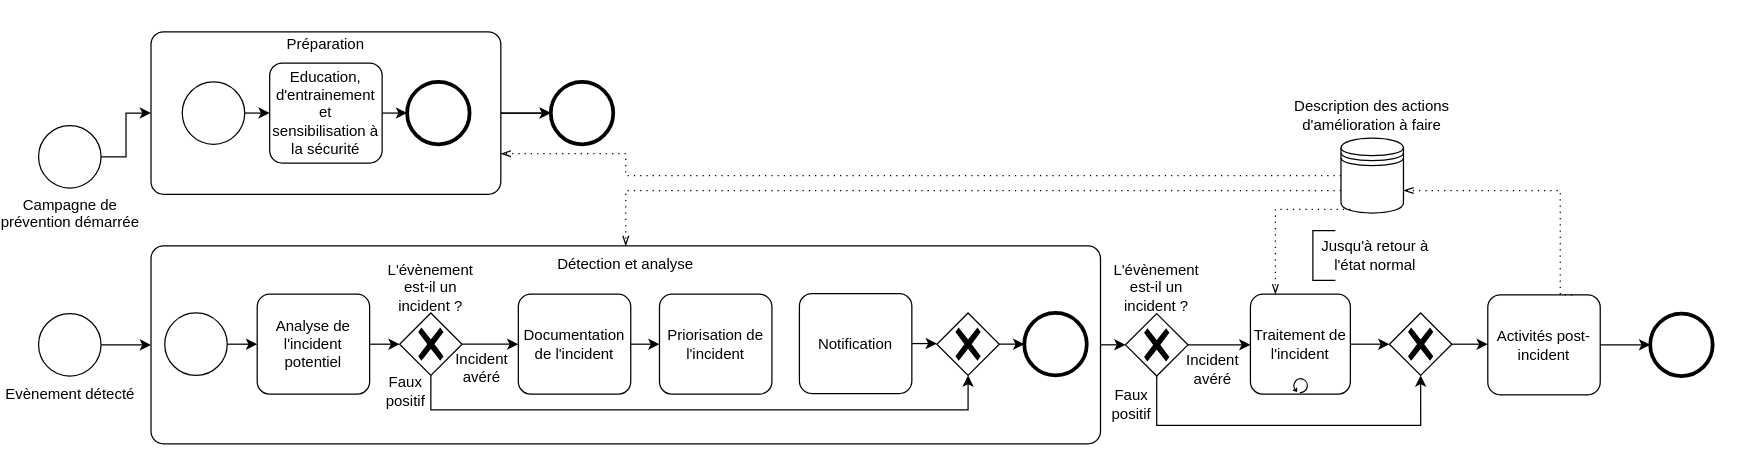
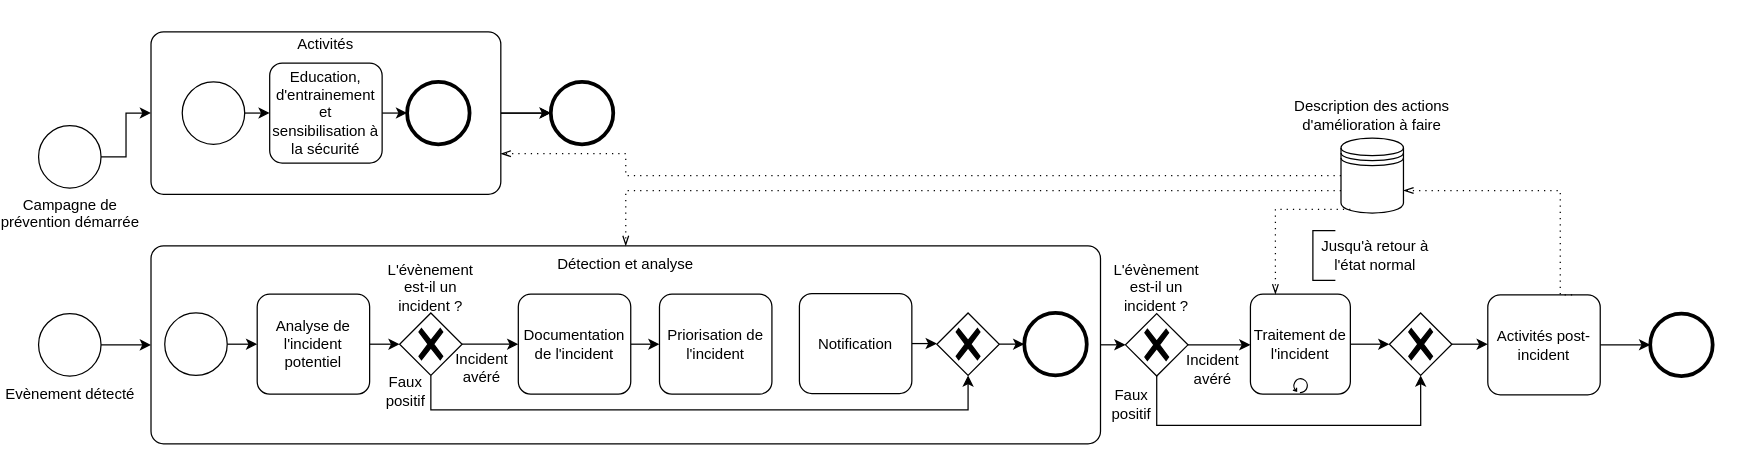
  <mxCell id="0" />
  <mxCell id="1" parent="0" />
  <mxCell id="2" style="edgeStyle=orthogonalEdgeStyle;rounded=0;orthogonalLoop=1;jettySize=auto;html=1;exitX=1;exitY=0.5;exitDx=0;exitDy=0;exitPerimeter=0;entryX=0;entryY=0.5;entryDx=0;entryDy=0;entryPerimeter=0;" parent="1" source="3" target="37" edge="1"><mxGeometry relative="1" as="geometry" /></mxCell>
  <mxCell id="3" value="" style="points=[[0.25,0,0],[0.5,0,0],[0.75,0,0],[1,0.25,0],[1,0.5,0],[1,0.75,0],[0.75,1,0],[0.5,1,0],[0.25,1,0],[0,0.75,0],[0,0.5,0],[0,0.25,0]];shape=mxgraph.bpmn.task;whiteSpace=wrap;rectStyle=rounded;size=10;html=1;container=0;expand=0;collapsible=0;taskMarker=abstract;" parent="1" vertex="1"><mxGeometry x="110" y="196.31" width="760" height="158.38" as="geometry" /></mxCell>
  <mxCell id="4" style="edgeStyle=orthogonalEdgeStyle;rounded=0;orthogonalLoop=1;jettySize=auto;html=1;exitX=1;exitY=0.5;exitDx=0;exitDy=0;exitPerimeter=0;entryX=0;entryY=0.75;entryDx=0;entryDy=0;entryPerimeter=0;" parent="1" source="5" edge="1"><mxGeometry relative="1" as="geometry"><mxPoint x="110" y="275.595" as="targetPoint" /></mxGeometry></mxCell>
  <mxCell id="5" value="Evènement détecté" style="points=[[0.145,0.145,0],[0.5,0,0],[0.855,0.145,0],[1,0.5,0],[0.855,0.855,0],[0.5,1,0],[0.145,0.855,0],[0,0.5,0]];shape=mxgraph.bpmn.event;html=1;verticalLabelPosition=bottom;labelBackgroundColor=#ffffff;verticalAlign=top;align=center;perimeter=ellipsePerimeter;outlineConnect=0;aspect=fixed;outline=standard;symbol=general;" parent="1" vertex="1"><mxGeometry x="20" y="250.5" width="50" height="50" as="geometry" /></mxCell>
  <mxCell id="6" style="edgeStyle=orthogonalEdgeStyle;rounded=0;orthogonalLoop=1;jettySize=auto;html=1;exitX=1;exitY=0.5;exitDx=0;exitDy=0;exitPerimeter=0;entryX=0;entryY=0.5;entryDx=0;entryDy=0;entryPerimeter=0;" parent="1" source="7" target="10" edge="1"><mxGeometry relative="1" as="geometry" /></mxCell>
  <mxCell id="7" value="Campagne de&lt;br&gt;prévention démarrée" style="points=[[0.145,0.145,0],[0.5,0,0],[0.855,0.145,0],[1,0.5,0],[0.855,0.855,0],[0.5,1,0],[0.145,0.855,0],[0,0.5,0]];shape=mxgraph.bpmn.event;html=1;verticalLabelPosition=bottom;labelBackgroundColor=#ffffff;verticalAlign=top;align=center;perimeter=ellipsePerimeter;outlineConnect=0;aspect=fixed;outline=standard;symbol=general;" parent="1" vertex="1"><mxGeometry x="20" y="100" width="50" height="50" as="geometry" /></mxCell>
  <mxCell id="8" style="edgeStyle=orthogonalEdgeStyle;rounded=0;orthogonalLoop=1;jettySize=auto;html=1;exitX=1;exitY=0.5;exitDx=0;exitDy=0;exitPerimeter=0;entryX=0;entryY=0.5;entryDx=0;entryDy=0;entryPerimeter=0;" parent="1" source="10" target="16" edge="1"><mxGeometry relative="1" as="geometry" /></mxCell>
  <mxCell id="9" value="" style="edgeStyle=orthogonalEdgeStyle;rounded=0;orthogonalLoop=1;jettySize=auto;html=1;" parent="1" source="10" target="16" edge="1"><mxGeometry relative="1" as="geometry" /></mxCell>
  <mxCell id="10" value="" style="points=[[0.25,0,0],[0.5,0,0],[0.75,0,0],[1,0.25,0],[1,0.5,0],[1,0.75,0],[0.75,1,0],[0.5,1,0],[0.25,1,0],[0,0.75,0],[0,0.5,0],[0,0.25,0]];shape=mxgraph.bpmn.task;whiteSpace=wrap;rectStyle=rounded;size=10;html=1;container=0;expand=0;collapsible=0;taskMarker=abstract;" parent="1" vertex="1"><mxGeometry x="110" y="25" width="280" height="130" as="geometry" /></mxCell>
  <mxCell id="11" style="edgeStyle=orthogonalEdgeStyle;rounded=0;orthogonalLoop=1;jettySize=auto;html=1;exitX=1;exitY=0.5;exitDx=0;exitDy=0;exitPerimeter=0;entryX=0;entryY=0.5;entryDx=0;entryDy=0;entryPerimeter=0;" parent="1" source="12" target="14" edge="1"><mxGeometry relative="1" as="geometry" /></mxCell>
  <mxCell id="12" value="" style="points=[[0.145,0.145,0],[0.5,0,0],[0.855,0.145,0],[1,0.5,0],[0.855,0.855,0],[0.5,1,0],[0.145,0.855,0],[0,0.5,0]];shape=mxgraph.bpmn.event;html=1;verticalLabelPosition=bottom;labelBackgroundColor=#ffffff;verticalAlign=top;align=center;perimeter=ellipsePerimeter;outlineConnect=0;aspect=fixed;outline=standard;symbol=general;" parent="1" vertex="1"><mxGeometry x="135" y="65" width="50" height="50" as="geometry" /></mxCell>
  <mxCell id="13" style="edgeStyle=orthogonalEdgeStyle;rounded=0;orthogonalLoop=1;jettySize=auto;html=1;exitX=1;exitY=0.5;exitDx=0;exitDy=0;exitPerimeter=0;entryX=0;entryY=0.5;entryDx=0;entryDy=0;entryPerimeter=0;" parent="1" source="14" target="15" edge="1"><mxGeometry relative="1" as="geometry" /></mxCell>
  <mxCell id="14" value="Education, d'entrainement et sensibilisation à la sécurité" style="points=[[0.25,0,0],[0.5,0,0],[0.75,0,0],[1,0.25,0],[1,0.5,0],[1,0.75,0],[0.75,1,0],[0.5,1,0],[0.25,1,0],[0,0.75,0],[0,0.5,0],[0,0.25,0]];shape=mxgraph.bpmn.task;whiteSpace=wrap;rectStyle=rounded;size=10;html=1;container=1;expand=0;collapsible=0;taskMarker=abstract;" parent="1" vertex="1"><mxGeometry x="205" y="50" width="90" height="80" as="geometry" /></mxCell>
  <mxCell id="15" value="" style="points=[[0.145,0.145,0],[0.5,0,0],[0.855,0.145,0],[1,0.5,0],[0.855,0.855,0],[0.5,1,0],[0.145,0.855,0],[0,0.5,0]];shape=mxgraph.bpmn.event;html=1;verticalLabelPosition=bottom;labelBackgroundColor=#ffffff;verticalAlign=top;align=center;perimeter=ellipsePerimeter;outlineConnect=0;aspect=fixed;outline=end;symbol=terminate2;" parent="1" vertex="1"><mxGeometry x="315" y="65" width="50" height="50" as="geometry" /></mxCell>
  <mxCell id="16" value="" style="points=[[0.145,0.145,0],[0.5,0,0],[0.855,0.145,0],[1,0.5,0],[0.855,0.855,0],[0.5,1,0],[0.145,0.855,0],[0,0.5,0]];shape=mxgraph.bpmn.event;html=1;verticalLabelPosition=bottom;labelBackgroundColor=#ffffff;verticalAlign=top;align=center;perimeter=ellipsePerimeter;outlineConnect=0;aspect=fixed;outline=end;symbol=terminate2;" parent="1" vertex="1"><mxGeometry x="430" y="65" width="50" height="50" as="geometry" /></mxCell>
- <mxCell id="17" value="Préparation" style="text;html=1;strokeColor=none;fillColor=none;align=center;verticalAlign=middle;whiteSpace=wrap;rounded=0;" parent="1" vertex="1"><mxGeometry x="220" y="20" width="60" height="30" as="geometry" /></mxCell>
+ <mxCell id="17" value="Activités" style="text;html=1;strokeColor=none;fillColor=none;align=center;verticalAlign=middle;whiteSpace=wrap;rounded=0;" parent="1" vertex="1"><mxGeometry x="220" y="20" width="60" height="30" as="geometry" /></mxCell>
  <mxCell id="18" style="edgeStyle=orthogonalEdgeStyle;rounded=0;orthogonalLoop=1;jettySize=auto;html=1;exitX=1;exitY=0.5;exitDx=0;exitDy=0;exitPerimeter=0;entryX=0;entryY=0.5;entryDx=0;entryDy=0;entryPerimeter=0;" parent="1" source="19" target="30" edge="1"><mxGeometry relative="1" as="geometry" /></mxCell>
  <mxCell id="19" value="Analyse de l'incident potentiel" style="points=[[0.25,0,0],[0.5,0,0],[0.75,0,0],[1,0.25,0],[1,0.5,0],[1,0.75,0],[0.75,1,0],[0.5,1,0],[0.25,1,0],[0,0.75,0],[0,0.5,0],[0,0.25,0]];shape=mxgraph.bpmn.task;whiteSpace=wrap;rectStyle=rounded;size=10;html=1;container=1;expand=0;collapsible=0;taskMarker=abstract;" parent="1" vertex="1"><mxGeometry x="195" y="235" width="90" height="80" as="geometry" /></mxCell>
  <mxCell id="20" style="edgeStyle=orthogonalEdgeStyle;rounded=0;orthogonalLoop=1;jettySize=auto;html=1;exitX=1;exitY=0.5;exitDx=0;exitDy=0;exitPerimeter=0;entryX=0;entryY=0.5;entryDx=0;entryDy=0;entryPerimeter=0;" parent="1" source="21" target="22" edge="1"><mxGeometry relative="1" as="geometry" /></mxCell>
  <mxCell id="21" value="Documentation de l'incident" style="points=[[0.25,0,0],[0.5,0,0],[0.75,0,0],[1,0.25,0],[1,0.5,0],[1,0.75,0],[0.75,1,0],[0.5,1,0],[0.25,1,0],[0,0.75,0],[0,0.5,0],[0,0.25,0]];shape=mxgraph.bpmn.task;whiteSpace=wrap;rectStyle=rounded;size=10;html=1;container=1;expand=0;collapsible=0;taskMarker=abstract;" parent="1" vertex="1"><mxGeometry x="404" y="235" width="90" height="80" as="geometry" /></mxCell>
  <mxCell id="22" value="Priorisation de l'incident" style="points=[[0.25,0,0],[0.5,0,0],[0.75,0,0],[1,0.25,0],[1,0.5,0],[1,0.75,0],[0.75,1,0],[0.5,1,0],[0.25,1,0],[0,0.75,0],[0,0.5,0],[0,0.25,0]];shape=mxgraph.bpmn.task;whiteSpace=wrap;rectStyle=rounded;size=10;html=1;container=1;expand=0;collapsible=0;taskMarker=abstract;" parent="1" vertex="1"><mxGeometry x="517" y="235" width="90" height="80" as="geometry" /></mxCell>
  <mxCell id="23" style="edgeStyle=orthogonalEdgeStyle;rounded=0;orthogonalLoop=1;jettySize=auto;html=1;exitX=1;exitY=0.5;exitDx=0;exitDy=0;exitPerimeter=0;entryX=0;entryY=0.5;entryDx=0;entryDy=0;entryPerimeter=0;" parent="1" source="24" target="32" edge="1"><mxGeometry relative="1" as="geometry" /></mxCell>
  <mxCell id="24" value="Notification" style="points=[[0.25,0,0],[0.5,0,0],[0.75,0,0],[1,0.25,0],[1,0.5,0],[1,0.75,0],[0.75,1,0],[0.5,1,0],[0.25,1,0],[0,0.75,0],[0,0.5,0],[0,0.25,0]];shape=mxgraph.bpmn.task;whiteSpace=wrap;rectStyle=rounded;size=10;html=1;container=1;expand=0;collapsible=0;taskMarker=abstract;" parent="1" vertex="1"><mxGeometry x="629" y="234.5" width="90" height="80" as="geometry" /></mxCell>
  <mxCell id="25" style="edgeStyle=orthogonalEdgeStyle;rounded=0;orthogonalLoop=1;jettySize=auto;html=1;exitX=1;exitY=0.5;exitDx=0;exitDy=0;exitPerimeter=0;entryX=0;entryY=0.5;entryDx=0;entryDy=0;entryPerimeter=0;" parent="1" source="26" target="19" edge="1"><mxGeometry relative="1" as="geometry" /></mxCell>
  <mxCell id="26" value="" style="points=[[0.145,0.145,0],[0.5,0,0],[0.855,0.145,0],[1,0.5,0],[0.855,0.855,0],[0.5,1,0],[0.145,0.855,0],[0,0.5,0]];shape=mxgraph.bpmn.event;html=1;verticalLabelPosition=bottom;labelBackgroundColor=#ffffff;verticalAlign=top;align=center;perimeter=ellipsePerimeter;outlineConnect=0;aspect=fixed;outline=standard;symbol=general;" parent="1" vertex="1"><mxGeometry x="121" y="250" width="50" height="50" as="geometry" /></mxCell>
  <mxCell id="27" value="" style="points=[[0.145,0.145,0],[0.5,0,0],[0.855,0.145,0],[1,0.5,0],[0.855,0.855,0],[0.5,1,0],[0.145,0.855,0],[0,0.5,0]];shape=mxgraph.bpmn.event;html=1;verticalLabelPosition=bottom;labelBackgroundColor=#ffffff;verticalAlign=top;align=center;perimeter=ellipsePerimeter;outlineConnect=0;aspect=fixed;outline=end;symbol=terminate2;" parent="1" vertex="1"><mxGeometry x="809" y="250" width="50" height="50" as="geometry" /></mxCell>
  <mxCell id="28" style="edgeStyle=orthogonalEdgeStyle;rounded=0;orthogonalLoop=1;jettySize=auto;html=1;exitX=1;exitY=0.5;exitDx=0;exitDy=0;exitPerimeter=0;entryX=0;entryY=0.5;entryDx=0;entryDy=0;entryPerimeter=0;" parent="1" source="30" target="21" edge="1"><mxGeometry relative="1" as="geometry" /></mxCell>
  <mxCell id="29" style="edgeStyle=orthogonalEdgeStyle;rounded=0;orthogonalLoop=1;jettySize=auto;html=1;exitX=0.5;exitY=1;exitDx=0;exitDy=0;exitPerimeter=0;entryX=0.5;entryY=1;entryDx=0;entryDy=0;entryPerimeter=0;" parent="1" source="30" target="32" edge="1"><mxGeometry relative="1" as="geometry"><Array as="points"><mxPoint x="334" y="327.5" /><mxPoint x="764" y="327.5" /></Array></mxGeometry></mxCell>
  <mxCell id="30" value="" style="points=[[0.25,0.25,0],[0.5,0,0],[0.75,0.25,0],[1,0.5,0],[0.75,0.75,0],[0.5,1,0],[0.25,0.75,0],[0,0.5,0]];shape=mxgraph.bpmn.gateway2;html=1;verticalLabelPosition=bottom;labelBackgroundColor=#ffffff;verticalAlign=top;align=center;perimeter=rhombusPerimeter;outlineConnect=0;outline=none;symbol=none;gwType=exclusive;" parent="1" vertex="1"><mxGeometry x="309" y="250" width="50" height="50" as="geometry" /></mxCell>
  <mxCell id="31" style="edgeStyle=orthogonalEdgeStyle;rounded=0;orthogonalLoop=1;jettySize=auto;html=1;exitX=1;exitY=0.5;exitDx=0;exitDy=0;exitPerimeter=0;" parent="1" source="32" target="27" edge="1"><mxGeometry relative="1" as="geometry" /></mxCell>
  <mxCell id="32" value="" style="points=[[0.25,0.25,0],[0.5,0,0],[0.75,0.25,0],[1,0.5,0],[0.75,0.75,0],[0.5,1,0],[0.25,0.75,0],[0,0.5,0]];shape=mxgraph.bpmn.gateway2;html=1;verticalLabelPosition=bottom;labelBackgroundColor=#ffffff;verticalAlign=top;align=center;perimeter=rhombusPerimeter;outlineConnect=0;outline=none;symbol=none;gwType=exclusive;" parent="1" vertex="1"><mxGeometry x="739" y="250" width="50" height="50" as="geometry" /></mxCell>
  <mxCell id="33" value="Incident avéré" style="text;html=1;strokeColor=none;fillColor=none;align=center;verticalAlign=middle;whiteSpace=wrap;rounded=0;" parent="1" vertex="1"><mxGeometry x="345" y="278.5" width="60" height="30" as="geometry" /></mxCell>
  <mxCell id="34" value="Faux positif" style="text;html=1;strokeColor=none;fillColor=none;align=center;verticalAlign=middle;whiteSpace=wrap;rounded=0;" parent="1" vertex="1"><mxGeometry x="284" y="298" width="60" height="30" as="geometry" /></mxCell>
  <mxCell id="35" style="edgeStyle=orthogonalEdgeStyle;rounded=0;orthogonalLoop=1;jettySize=auto;html=1;exitX=0.5;exitY=1;exitDx=0;exitDy=0;exitPerimeter=0;entryX=0.5;entryY=1;entryDx=0;entryDy=0;entryPerimeter=0;" parent="1" source="37" target="46" edge="1"><mxGeometry relative="1" as="geometry"><Array as="points"><mxPoint x="915" y="340" /><mxPoint x="1126" y="340" /></Array></mxGeometry></mxCell>
  <mxCell id="36" style="edgeStyle=orthogonalEdgeStyle;rounded=0;orthogonalLoop=1;jettySize=auto;html=1;exitX=1;exitY=0.5;exitDx=0;exitDy=0;exitPerimeter=0;entryX=0;entryY=0.5;entryDx=0;entryDy=0;entryPerimeter=0;" parent="1" source="37" edge="1"><mxGeometry relative="1" as="geometry"><mxPoint x="990" y="275.5" as="targetPoint" /></mxGeometry></mxCell>
  <mxCell id="37" value="" style="points=[[0.25,0.25,0],[0.5,0,0],[0.75,0.25,0],[1,0.5,0],[0.75,0.75,0],[0.5,1,0],[0.25,0.75,0],[0,0.5,0]];shape=mxgraph.bpmn.gateway2;html=1;verticalLabelPosition=bottom;labelBackgroundColor=#ffffff;verticalAlign=top;align=center;perimeter=rhombusPerimeter;outlineConnect=0;outline=none;symbol=none;gwType=exclusive;" parent="1" vertex="1"><mxGeometry x="890" y="250.5" width="50" height="50" as="geometry" /></mxCell>
  <mxCell id="38" value="Détection et analyse" style="text;html=1;strokeColor=none;fillColor=none;align=center;verticalAlign=middle;whiteSpace=wrap;rounded=0;" parent="1" vertex="1"><mxGeometry x="430" y="196" width="120" height="29.15" as="geometry" /></mxCell>
  <mxCell id="39" value="Faux positif" style="text;html=1;strokeColor=none;fillColor=none;align=center;verticalAlign=middle;whiteSpace=wrap;rounded=0;" parent="1" vertex="1"><mxGeometry x="865" y="307.5" width="60" height="30" as="geometry" /></mxCell>
  <mxCell id="40" value="Incident avéré" style="text;html=1;strokeColor=none;fillColor=none;align=center;verticalAlign=middle;whiteSpace=wrap;rounded=0;" parent="1" vertex="1"><mxGeometry x="930" y="279.5" width="60" height="30" as="geometry" /></mxCell>
  <mxCell id="41" style="edgeStyle=orthogonalEdgeStyle;rounded=0;orthogonalLoop=1;jettySize=auto;html=1;exitX=1;exitY=0.5;exitDx=0;exitDy=0;exitPerimeter=0;entryX=0;entryY=0.5;entryDx=0;entryDy=0;entryPerimeter=0;" parent="1" source="42" target="46" edge="1"><mxGeometry relative="1" as="geometry" /></mxCell>
  <mxCell id="42" value="Traitement de l'incident" style="points=[[0.25,0,0],[0.5,0,0],[0.75,0,0],[1,0.25,0],[1,0.5,0],[1,0.75,0],[0.75,1,0],[0.5,1,0],[0.25,1,0],[0,0.75,0],[0,0.5,0],[0,0.25,0]];shape=mxgraph.bpmn.task;whiteSpace=wrap;rectStyle=rounded;size=10;html=1;container=1;expand=0;collapsible=0;taskMarker=abstract;isLoopStandard=1;" parent="1" vertex="1"><mxGeometry x="990" y="235" width="80" height="80" as="geometry" /></mxCell>
  <mxCell id="43" style="edgeStyle=orthogonalEdgeStyle;rounded=0;orthogonalLoop=1;jettySize=auto;html=1;exitX=1;exitY=0.5;exitDx=0;exitDy=0;exitPerimeter=0;entryX=0;entryY=0.5;entryDx=0;entryDy=0;entryPerimeter=0;" parent="1" source="44" target="51" edge="1"><mxGeometry relative="1" as="geometry"><mxPoint x="1250" y="275.5" as="sourcePoint" /><mxPoint x="1305" y="275.5" as="targetPoint" /></mxGeometry></mxCell>
  <mxCell id="44" value="Activités post-incident" style="points=[[0.25,0,0],[0.5,0,0],[0.75,0,0],[1,0.25,0],[1,0.5,0],[1,0.75,0],[0.75,1,0],[0.5,1,0],[0.25,1,0],[0,0.75,0],[0,0.5,0],[0,0.25,0]];shape=mxgraph.bpmn.task;whiteSpace=wrap;rectStyle=rounded;size=10;html=1;container=1;expand=0;collapsible=0;taskMarker=abstract;" parent="1" vertex="1"><mxGeometry x="1180" y="235.5" width="90" height="80" as="geometry" /></mxCell>
  <mxCell id="45" style="edgeStyle=orthogonalEdgeStyle;rounded=0;orthogonalLoop=1;jettySize=auto;html=1;exitX=1;exitY=0.5;exitDx=0;exitDy=0;exitPerimeter=0;entryX=0;entryY=0.5;entryDx=0;entryDy=0;entryPerimeter=0;" parent="1" source="46" target="44" edge="1"><mxGeometry relative="1" as="geometry" /></mxCell>
  <mxCell id="46" value="" style="points=[[0.25,0.25,0],[0.5,0,0],[0.75,0.25,0],[1,0.5,0],[0.75,0.75,0],[0.5,1,0],[0.25,0.75,0],[0,0.5,0]];shape=mxgraph.bpmn.gateway2;html=1;verticalLabelPosition=bottom;labelBackgroundColor=#ffffff;verticalAlign=top;align=center;perimeter=rhombusPerimeter;outlineConnect=0;outline=none;symbol=none;gwType=exclusive;" parent="1" vertex="1"><mxGeometry x="1101.25" y="250" width="50" height="50" as="geometry" /></mxCell>
  <mxCell id="47" value="" style="group" parent="1" vertex="1" connectable="0"><mxGeometry x="1040" y="184" width="95" height="40" as="geometry" /></mxCell>
  <mxCell id="48" value="" style="shape=partialRectangle;whiteSpace=wrap;html=1;bottom=1;right=1;left=1;top=0;fillColor=none;routingCenterX=-0.5;rotation=90;" parent="47" vertex="1"><mxGeometry x="-11.25" y="11.25" width="40" height="17.5" as="geometry" /></mxCell>
  <mxCell id="49" value="Jusqu'à retour à l'état normal" style="text;html=1;strokeColor=none;fillColor=none;align=center;verticalAlign=middle;whiteSpace=wrap;rounded=0;" parent="47" vertex="1"><mxGeometry x="5" y="5" width="90" height="30" as="geometry" /></mxCell>
  <mxCell id="50" value="" style="shape=datastore;html=1;labelPosition=center;verticalLabelPosition=bottom;align=center;verticalAlign=top;" parent="1" vertex="1"><mxGeometry x="1062.5" y="110" width="50" height="60" as="geometry" /></mxCell>
  <mxCell id="51" value="" style="points=[[0.145,0.145,0],[0.5,0,0],[0.855,0.145,0],[1,0.5,0],[0.855,0.855,0],[0.5,1,0],[0.145,0.855,0],[0,0.5,0]];shape=mxgraph.bpmn.event;html=1;verticalLabelPosition=bottom;labelBackgroundColor=#ffffff;verticalAlign=top;align=center;perimeter=ellipsePerimeter;outlineConnect=0;aspect=fixed;outline=end;symbol=terminate2;" parent="1" vertex="1"><mxGeometry x="1310" y="250.5" width="50" height="50" as="geometry" /></mxCell>
  <mxCell id="52" value="" style="edgeStyle=elbowEdgeStyle;fontSize=12;html=1;endFill=0;startFill=0;endSize=6;startSize=6;dashed=1;dashPattern=1 4;endArrow=openThin;startArrow=none;rounded=0;entryX=1;entryY=0.7;entryDx=0;entryDy=0;exitX=0.75;exitY=0;exitDx=0;exitDy=0;exitPerimeter=0;" parent="1" source="44" target="50" edge="1"><mxGeometry width="160" relative="1" as="geometry"><mxPoint x="840" y="160" as="sourcePoint" /><mxPoint x="1000" y="160" as="targetPoint" /><Array as="points"><mxPoint x="1238" y="180" /></Array></mxGeometry></mxCell>
  <mxCell id="53" value="" style="edgeStyle=elbowEdgeStyle;fontSize=12;html=1;endFill=0;startFill=0;endSize=6;startSize=6;dashed=1;dashPattern=1 4;endArrow=openThin;startArrow=none;rounded=0;exitX=0;exitY=0.5;exitDx=0;exitDy=0;entryX=1;entryY=0.75;entryDx=0;entryDy=0;entryPerimeter=0;" parent="1" source="50" target="10" edge="1"><mxGeometry width="160" relative="1" as="geometry"><mxPoint x="540" y="160" as="sourcePoint" /><mxPoint x="700" y="160" as="targetPoint" /><Array as="points"><mxPoint x="490" y="139" /><mxPoint x="250" y="140" /></Array></mxGeometry></mxCell>
  <mxCell id="54" value="" style="edgeStyle=elbowEdgeStyle;fontSize=12;html=1;endFill=0;startFill=0;endSize=6;startSize=6;dashed=1;dashPattern=1 4;endArrow=openThin;startArrow=none;rounded=0;exitX=0;exitY=0.7;exitDx=0;exitDy=0;entryX=0.5;entryY=0;entryDx=0;entryDy=0;entryPerimeter=0;" parent="1" source="50" target="3" edge="1"><mxGeometry width="160" relative="1" as="geometry"><mxPoint x="540" y="160" as="sourcePoint" /><mxPoint x="700" y="160" as="targetPoint" /><Array as="points"><mxPoint x="490" y="160" /></Array></mxGeometry></mxCell>
  <mxCell id="55" value="" style="edgeStyle=elbowEdgeStyle;fontSize=12;html=1;endFill=0;startFill=0;endSize=6;startSize=6;dashed=1;dashPattern=1 4;endArrow=openThin;startArrow=none;rounded=0;exitX=0.15;exitY=0.95;exitDx=0;exitDy=0;exitPerimeter=0;entryX=0.25;entryY=0;entryDx=0;entryDy=0;entryPerimeter=0;" parent="1" source="50" target="42" edge="1"><mxGeometry width="160" relative="1" as="geometry"><mxPoint x="610" y="-20" as="sourcePoint" /><mxPoint x="770" y="-20" as="targetPoint" /><Array as="points"><mxPoint x="1010" y="180" /><mxPoint x="1013" y="200" /></Array></mxGeometry></mxCell>
  <mxCell id="56" value="Description des actions d'amélioration à faire" style="text;html=1;strokeColor=none;fillColor=none;align=center;verticalAlign=middle;whiteSpace=wrap;rounded=0;" parent="1" vertex="1"><mxGeometry x="1016.25" y="77" width="142.5" height="30" as="geometry" /></mxCell>
  <mxCell id="57" value="L'évènement est-il un incident ?" style="text;html=1;strokeColor=none;fillColor=none;align=center;verticalAlign=middle;whiteSpace=wrap;rounded=0;" parent="1" vertex="1"><mxGeometry x="304" y="215" width="60" height="30" as="geometry" /></mxCell>
  <mxCell id="58" value="L'évènement est-il un incident ?" style="text;html=1;strokeColor=none;fillColor=none;align=center;verticalAlign=middle;whiteSpace=wrap;rounded=0;" parent="1" vertex="1"><mxGeometry x="885" y="215" width="60" height="30" as="geometry" /></mxCell>
